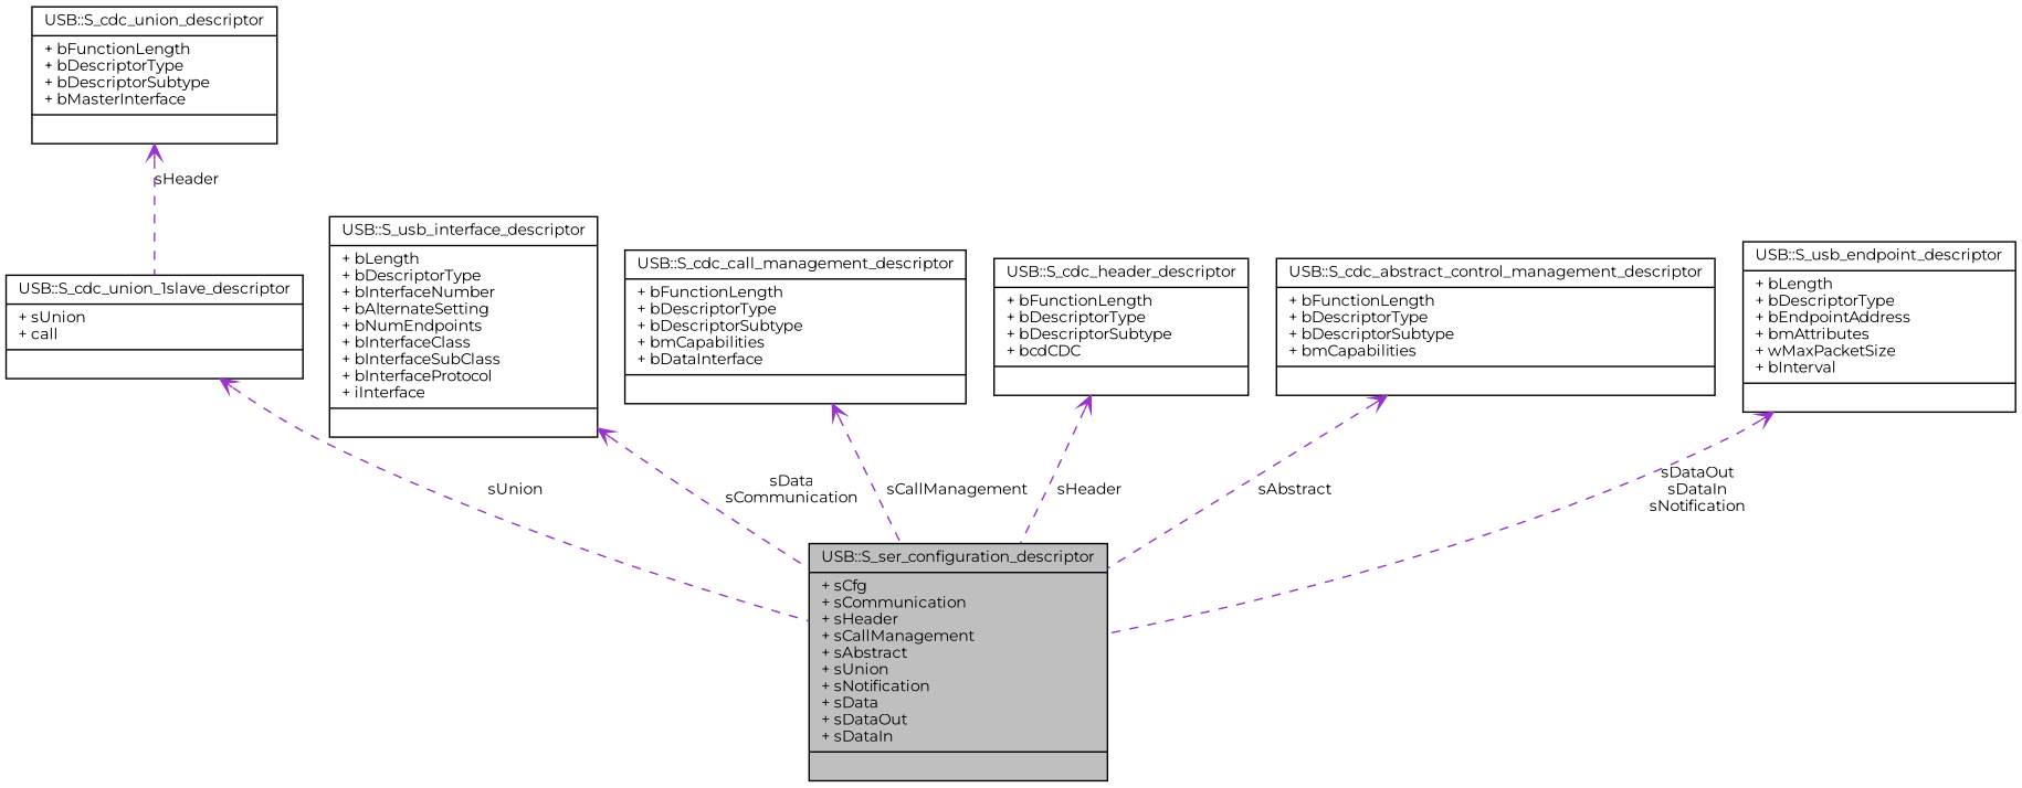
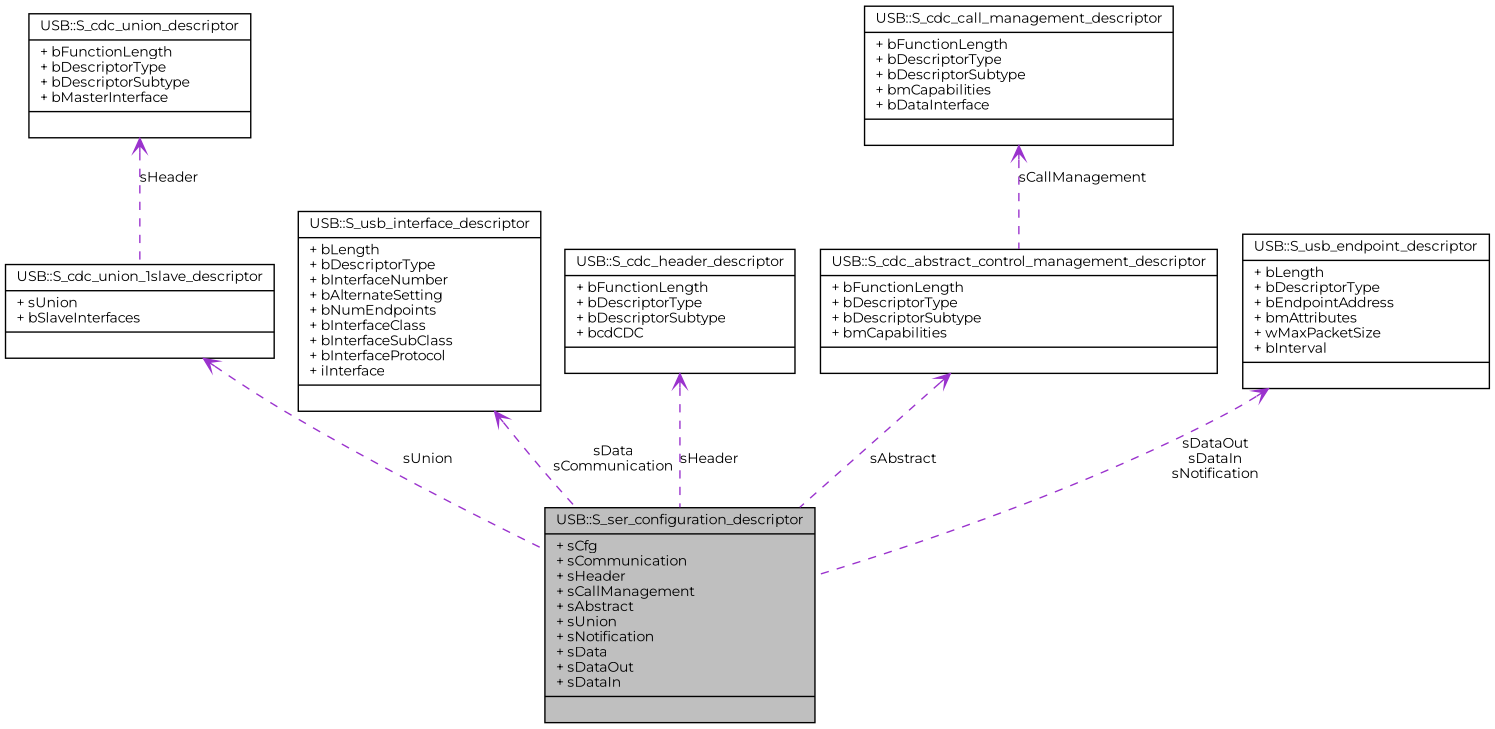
  digraph {
    fontname=Montserrat
    node [color=black fontname=Montserrat fontsize=10 shape=record]
    edge [arrowtail=open color=darkorchid3 dir=back fontname=Montserrat fontsize=10 labelfontname=FreeSans labelfontsize=10 style=dashed]
    n1 [fillcolor=grey75 fontcolor=black height=0.2 label="{USB::S_ser_configuration_descriptor\n|+ sCfg\l+ sCommunication\l+ sHeader\l+ sCallManagement\l+ sAbstract\l+ sUnion\l+ sNotification\l+ sData\l+ sDataOut\l+ sDataIn\l|}" style=filled width=0.4]
-   n2 [height=0.2 label="{USB::S_cdc_union_1slave_descriptor\n|+ sUnion\l+ call\l|}" width=0.4]
+   n2 [height=0.2 label="{USB::S_cdc_union_1slave_descriptor\n|+ sUnion\l+ bSlaveInterfaces\l|}" width=0.4]
    n3 [height=0.2 label="{USB::S_cdc_union_descriptor\n|+ bFunctionLength\l+ bDescriptorType\l+ bDescriptorSubtype\l+ bMasterInterface\l|}" width=0.4]
    n4 [height=0.2 label="{USB::S_usb_interface_descriptor\n|+ bLength\l+ bDescriptorType\l+ bInterfaceNumber\l+ bAlternateSetting\l+ bNumEndpoints\l+ bInterfaceClass\l+ bInterfaceSubClass\l+ bInterfaceProtocol\l+ iInterface\l|}" width=0.4]
    n5 [height=0.2 label="{USB::S_cdc_call_management_descriptor\n|+ bFunctionLength\l+ bDescriptorType\l+ bDescriptorSubtype\l+ bmCapabilities\l+ bDataInterface\l|}" width=0.4]
    n6 [height=0.2 label="{USB::S_cdc_header_descriptor\n|+ bFunctionLength\l+ bDescriptorType\l+ bDescriptorSubtype\l+ bcdCDC\l|}" width=0.4]
    n7 [height=0.2 label="{USB::S_cdc_abstract_control_management_descriptor\n|+ bFunctionLength\l+ bDescriptorType\l+ bDescriptorSubtype\l+ bmCapabilities\l|}" width=0.4]
    n8 [height=0.2 label="{USB::S_usb_endpoint_descriptor\n|+ bLength\l+ bDescriptorType\l+ bEndpointAddress\l+ bmAttributes\l+ wMaxPacketSize\l+ bInterval\l|}" width=0.4]
    n2 -> n1 [label=sUnion]
    n3 -> n2 [label=sHeader]
    n4 -> n1 [label="sData\nsCommunication"]
-   n5 -> n1 [label=sCallManagement]
+   n5 -> n7 [label=sCallManagement]
    n6 -> n1 [label=sHeader]
    n7 -> n1 [label=sAbstract]
    n8 -> n1 [label="sDataOut\nsDataIn\nsNotification"]
  }
